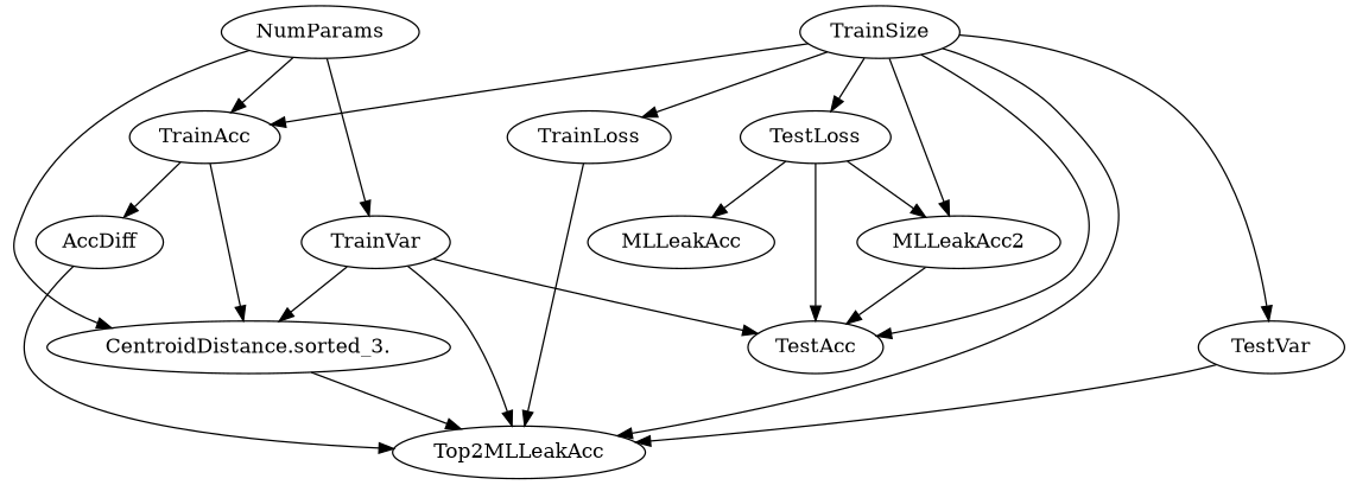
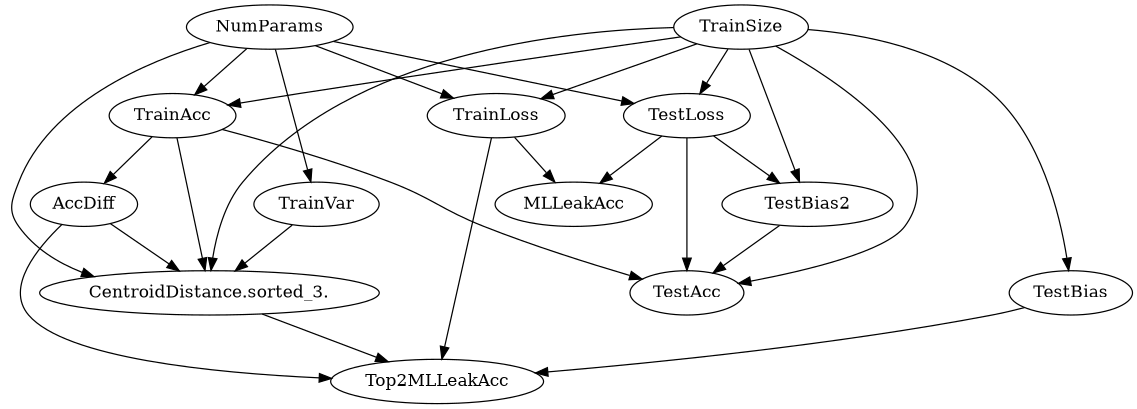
  digraph {
    edge [dir=forward]
    TrainAcc
    AccDiff
    "CentroidDistance.sorted_3."
    n4 [label=Top2MLLeakAcc]
    TrainLoss
    n6 [label=MLLeakAcc]
    TestLoss
    TestAcc
-   TestBias2 [label=MLLeakAcc2]
+   TestBias2
    TrainVar
-   TestVar
+   TestVar [label=TestBias]
    NumParams
    TrainSize
    TrainAcc -> AccDiff
    TrainAcc -> "CentroidDistance.sorted_3."
+   AccDiff -> "CentroidDistance.sorted_3."
    AccDiff -> n4
    "CentroidDistance.sorted_3." -> n4
    TrainLoss -> n4
+   TrainLoss -> n6
    TestLoss -> n6
    TestLoss -> TestAcc
    TestLoss -> TestBias2
    TestBias2 -> TestAcc
    TrainVar -> "CentroidDistance.sorted_3."
-   TrainVar -> n4
-   TrainVar -> TestAcc
+   TrainAcc -> TestAcc
    TestVar -> n4
    NumParams -> TrainAcc
    NumParams -> "CentroidDistance.sorted_3."
+   NumParams -> TrainLoss
+   NumParams -> TestLoss
    NumParams -> TrainVar
    TrainSize -> TrainAcc
-   TrainSize -> n4
+   TrainSize -> "CentroidDistance.sorted_3."
    TrainSize -> TrainLoss
    TrainSize -> TestLoss
    TrainSize -> TestAcc
    TrainSize -> TestBias2
    TrainSize -> TestVar
  }
